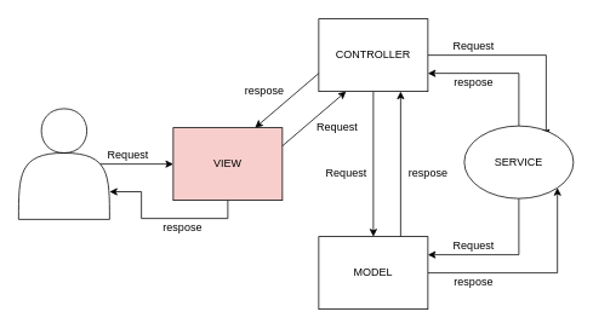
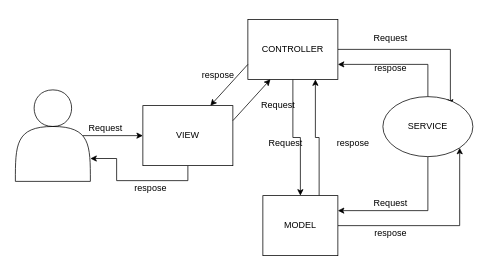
  <mxCell id="0" />
  <mxCell id="1" parent="0" />
  <mxCell id="2" style="edgeStyle=orthogonalEdgeStyle;rounded=0;orthogonalLoop=1;jettySize=auto;html=1;exitX=0.5;exitY=1;exitDx=0;exitDy=0;entryX=1;entryY=0.75;entryDx=0;entryDy=0;" edge="1" parent="1" source="3" target="24"><mxGeometry relative="1" as="geometry" /></mxCell>
- <mxCell id="3" value="VIEW" style="rounded=0;whiteSpace=wrap;html=1;fillColor=#f8cecc;" vertex="1" parent="1"><mxGeometry x="190" y="140" width="120" height="80" as="geometry" /></mxCell>
+ <mxCell id="3" value="VIEW" style="rounded=0;whiteSpace=wrap;html=1;" vertex="1" parent="1"><mxGeometry x="190" y="140" width="120" height="80" as="geometry" /></mxCell>
  <mxCell id="4" style="edgeStyle=orthogonalEdgeStyle;rounded=0;orthogonalLoop=1;jettySize=auto;html=1;exitX=0.5;exitY=1;exitDx=0;exitDy=0;" edge="1" parent="1" source="6" target="9"><mxGeometry relative="1" as="geometry" /></mxCell>
  <mxCell id="5" style="edgeStyle=orthogonalEdgeStyle;rounded=0;orthogonalLoop=1;jettySize=auto;html=1;exitX=1;exitY=0.5;exitDx=0;exitDy=0;entryX=0.75;entryY=0.15;entryDx=0;entryDy=0;entryPerimeter=0;" edge="1" parent="1" source="6" target="12"><mxGeometry relative="1" as="geometry" /></mxCell>
- <mxCell id="6" value="CONTROLLER" style="rounded=0;whiteSpace=wrap;html=1;" vertex="1" parent="1"><mxGeometry x="350" y="20" width="120" height="80" as="geometry" /></mxCell>
+ <mxCell id="6" value="CONTROLLER" style="rounded=0;whiteSpace=wrap;html=1;" vertex="1" parent="1"><mxGeometry x="330" y="25" width="120" height="80" as="geometry" /></mxCell>
  <mxCell id="7" style="edgeStyle=orthogonalEdgeStyle;rounded=0;orthogonalLoop=1;jettySize=auto;html=1;exitX=0.75;exitY=0;exitDx=0;exitDy=0;entryX=0.75;entryY=1;entryDx=0;entryDy=0;" edge="1" parent="1" source="9" target="6"><mxGeometry relative="1" as="geometry" /></mxCell>
  <mxCell id="8" style="edgeStyle=orthogonalEdgeStyle;rounded=0;orthogonalLoop=1;jettySize=auto;html=1;exitX=1;exitY=0.5;exitDx=0;exitDy=0;entryX=1;entryY=1;entryDx=0;entryDy=0;" edge="1" parent="1" source="9" target="12"><mxGeometry relative="1" as="geometry" /></mxCell>
- <mxCell id="9" value="MODEL" style="rounded=0;whiteSpace=wrap;html=1;" vertex="1" parent="1"><mxGeometry x="350" y="260" width="120" height="80" as="geometry" /></mxCell>
+ <mxCell id="9" value="MODEL" style="rounded=0;whiteSpace=wrap;html=1;" vertex="1" parent="1"><mxGeometry x="350" y="260" width="100" height="80" as="geometry" /></mxCell>
  <mxCell id="10" style="edgeStyle=orthogonalEdgeStyle;rounded=0;orthogonalLoop=1;jettySize=auto;html=1;exitX=0.5;exitY=0;exitDx=0;exitDy=0;entryX=1;entryY=0.75;entryDx=0;entryDy=0;" edge="1" parent="1" source="12" target="6"><mxGeometry relative="1" as="geometry" /></mxCell>
  <mxCell id="11" style="edgeStyle=orthogonalEdgeStyle;rounded=0;orthogonalLoop=1;jettySize=auto;html=1;exitX=0.5;exitY=1;exitDx=0;exitDy=0;entryX=1;entryY=0.25;entryDx=0;entryDy=0;" edge="1" parent="1" source="12" target="9"><mxGeometry relative="1" as="geometry" /></mxCell>
- <mxCell id="12" value="SERVICE" style="ellipse;whiteSpace=wrap;html=1;" vertex="1" parent="1"><mxGeometry x="510" y="138" width="120" height="80" as="geometry" /></mxCell>
+ <mxCell id="12" value="SERVICE" style="ellipse;whiteSpace=wrap;html=1;" vertex="1" parent="1"><mxGeometry x="510" y="128" width="120" height="80" as="geometry" /></mxCell>
  <mxCell id="13" value="" style="endArrow=classic;html=1;exitX=1;exitY=0.25;exitDx=0;exitDy=0;entryX=0.25;entryY=1;entryDx=0;entryDy=0;" edge="1" parent="1" source="3" target="6"><mxGeometry width="50" height="50" relative="1" as="geometry"><mxPoint x="220" y="160" as="sourcePoint" /><mxPoint x="270" y="110" as="targetPoint" /></mxGeometry></mxCell>
  <mxCell id="14" value="" style="endArrow=classic;html=1;exitX=0;exitY=0.75;exitDx=0;exitDy=0;entryX=0.75;entryY=0;entryDx=0;entryDy=0;" edge="1" parent="1" source="6" target="3"><mxGeometry width="50" height="50" relative="1" as="geometry"><mxPoint x="220" y="160" as="sourcePoint" /><mxPoint x="270" y="110" as="targetPoint" /></mxGeometry></mxCell>
  <mxCell id="15" value="Request" style="text;html=1;align=center;verticalAlign=middle;resizable=0;points=[];autosize=1;" vertex="1" parent="1"><mxGeometry x="340" y="130" width="60" height="20" as="geometry" /></mxCell>
  <mxCell id="16" value="respose" style="text;html=1;align=center;verticalAlign=middle;resizable=0;points=[];autosize=1;" vertex="1" parent="1"><mxGeometry x="260" y="90" width="60" height="20" as="geometry" /></mxCell>
  <mxCell id="17" value="respose" style="text;html=1;align=center;verticalAlign=middle;resizable=0;points=[];autosize=1;" vertex="1" parent="1"><mxGeometry x="440" y="180" width="60" height="20" as="geometry" /></mxCell>
  <mxCell id="18" value="Request" style="text;html=1;align=center;verticalAlign=middle;resizable=0;points=[];autosize=1;" vertex="1" parent="1"><mxGeometry x="350" y="180" width="60" height="20" as="geometry" /></mxCell>
  <mxCell id="19" value="Request" style="text;html=1;align=center;verticalAlign=middle;resizable=0;points=[];autosize=1;" vertex="1" parent="1"><mxGeometry x="490" y="40" width="60" height="20" as="geometry" /></mxCell>
  <mxCell id="20" value="respose" style="text;html=1;align=center;verticalAlign=middle;resizable=0;points=[];autosize=1;" vertex="1" parent="1"><mxGeometry x="490" y="80" width="60" height="20" as="geometry" /></mxCell>
  <mxCell id="21" value="respose" style="text;html=1;align=center;verticalAlign=middle;resizable=0;points=[];autosize=1;" vertex="1" parent="1"><mxGeometry x="490" y="300" width="60" height="20" as="geometry" /></mxCell>
  <mxCell id="22" value="Request" style="text;html=1;align=center;verticalAlign=middle;resizable=0;points=[];autosize=1;" vertex="1" parent="1"><mxGeometry x="490" y="260" width="60" height="20" as="geometry" /></mxCell>
  <mxCell id="23" style="edgeStyle=orthogonalEdgeStyle;rounded=0;orthogonalLoop=1;jettySize=auto;html=1;exitX=0.9;exitY=0.5;exitDx=0;exitDy=0;exitPerimeter=0;entryX=0;entryY=0.5;entryDx=0;entryDy=0;" edge="1" parent="1" source="24" target="3"><mxGeometry relative="1" as="geometry" /></mxCell>
  <mxCell id="24" value="" style="shape=actor;whiteSpace=wrap;html=1;" vertex="1" parent="1"><mxGeometry x="20" y="119" width="100" height="122" as="geometry" /></mxCell>
  <mxCell id="25" value="Request" style="text;html=1;align=center;verticalAlign=middle;resizable=0;points=[];autosize=1;" vertex="1" parent="1"><mxGeometry x="110" y="160" width="60" height="20" as="geometry" /></mxCell>
  <mxCell id="26" value="respose" style="text;html=1;align=center;verticalAlign=middle;resizable=0;points=[];autosize=1;" vertex="1" parent="1"><mxGeometry x="170" y="240" width="60" height="20" as="geometry" /></mxCell>
